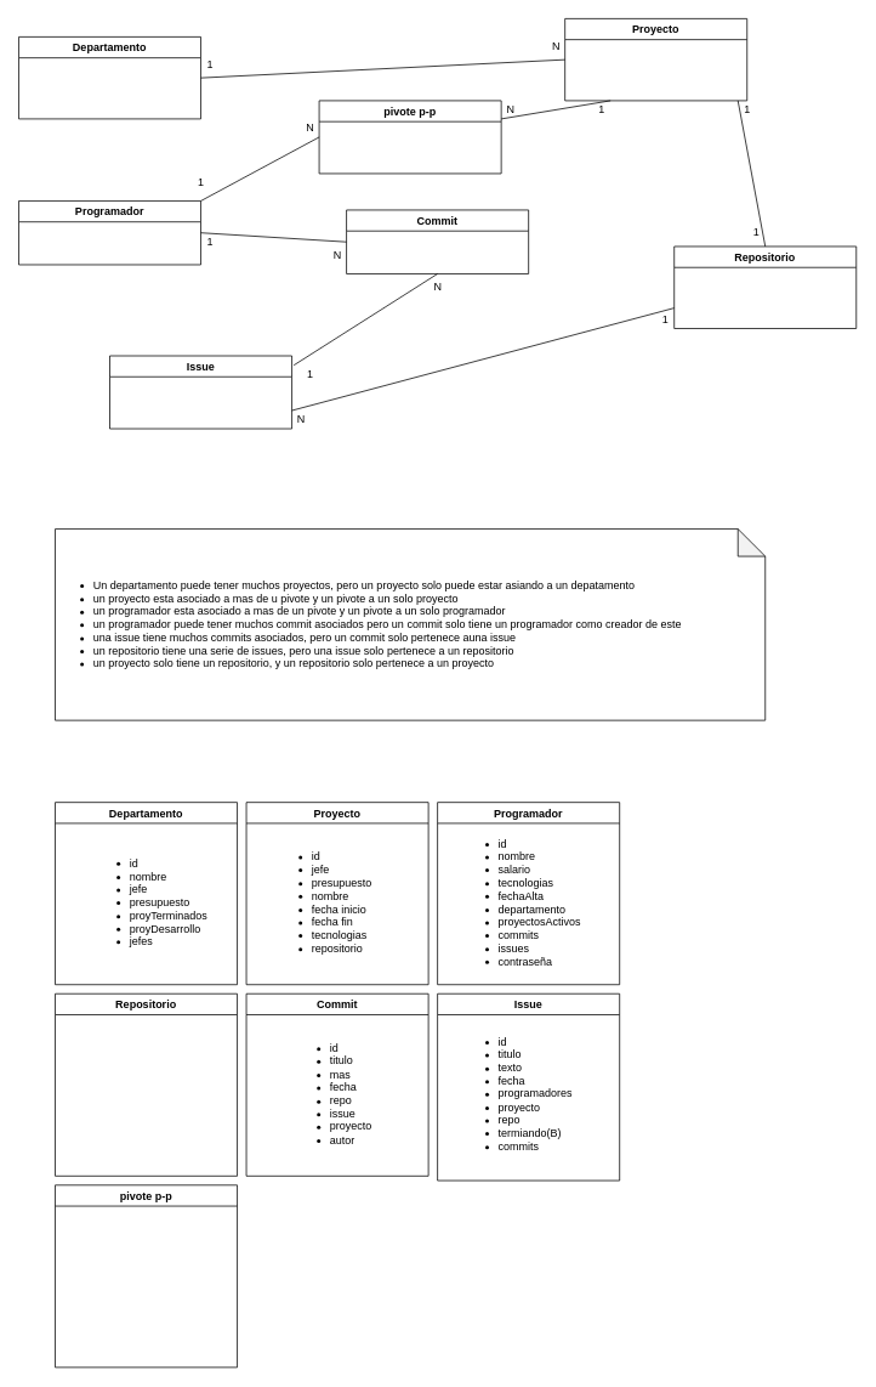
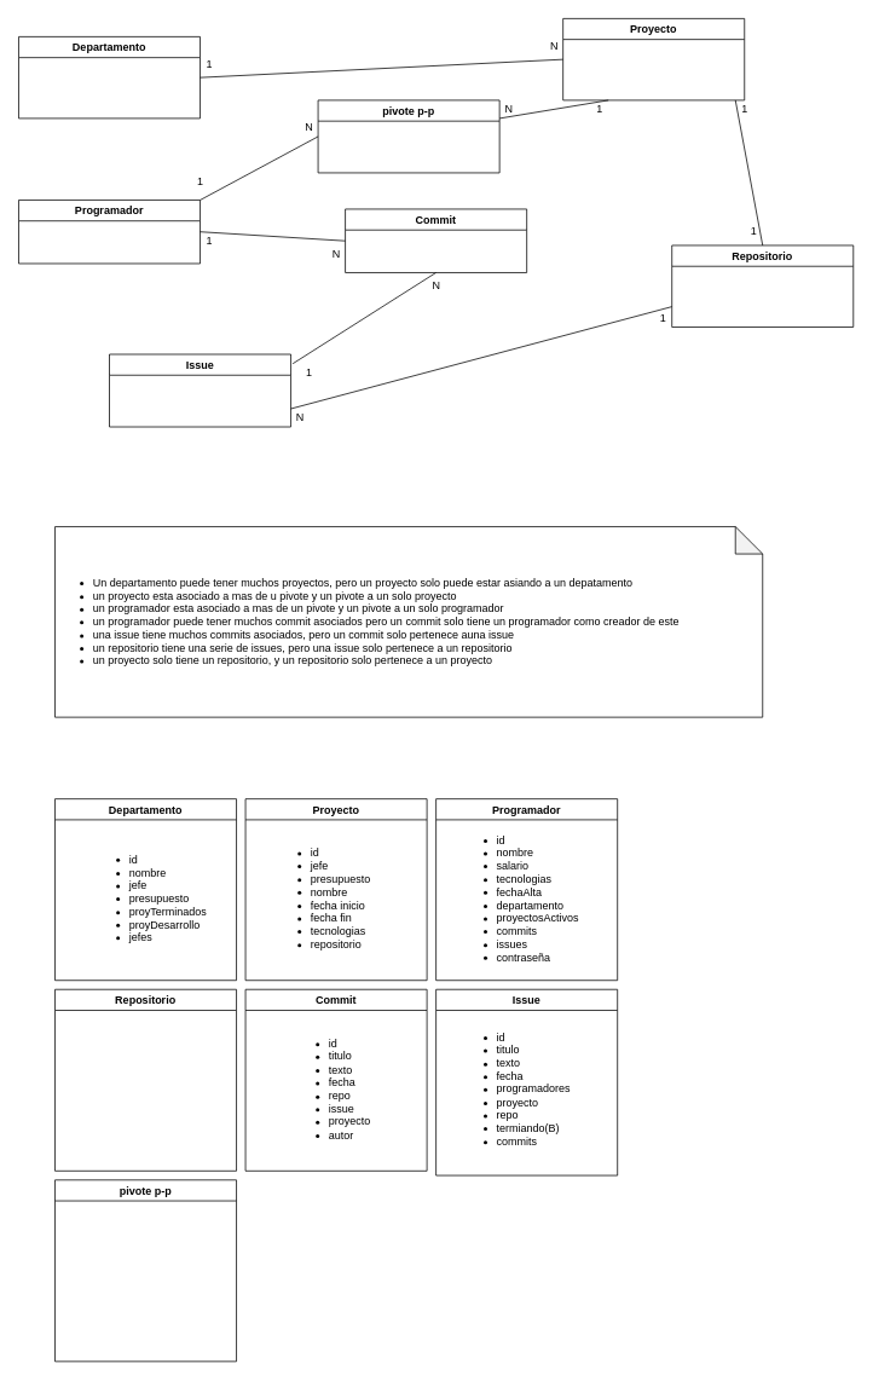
  <mxCell id="0" />
  <mxCell id="1" parent="0" />
  <mxCell id="2" value="Departamento" style="swimlane;" parent="1" vertex="1"><mxGeometry x="20" y="40" width="200" height="90" as="geometry" /></mxCell>
  <mxCell id="3" value="Proyecto" style="swimlane;" parent="1" vertex="1"><mxGeometry x="620" y="20" width="200" height="90" as="geometry" /></mxCell>
  <mxCell id="4" value="" style="endArrow=none;html=1;exitX=1;exitY=0.5;exitDx=0;exitDy=0;entryX=0;entryY=0.5;entryDx=0;entryDy=0;" parent="1" source="2" target="3" edge="1"><mxGeometry width="50" height="50" relative="1" as="geometry"><mxPoint x="250" y="110" as="sourcePoint" /><mxPoint x="300" y="60" as="targetPoint" /></mxGeometry></mxCell>
  <mxCell id="5" value="1" style="text;html=1;align=center;verticalAlign=middle;resizable=0;points=[];autosize=1;strokeColor=none;" parent="1" vertex="1"><mxGeometry x="220" y="60" width="20" height="20" as="geometry" /></mxCell>
  <mxCell id="6" value="N" style="text;html=1;align=center;verticalAlign=middle;resizable=0;points=[];autosize=1;strokeColor=none;" parent="1" vertex="1"><mxGeometry x="600" y="40" width="20" height="20" as="geometry" /></mxCell>
  <mxCell id="7" value="Programador" style="swimlane;" parent="1" vertex="1"><mxGeometry x="20" y="220" width="200" height="70" as="geometry" /></mxCell>
  <mxCell id="8" value="Commit" style="swimlane;" parent="1" vertex="1"><mxGeometry x="380" y="230" width="200" height="70" as="geometry" /></mxCell>
  <mxCell id="9" value="" style="endArrow=none;html=1;exitX=1;exitY=0.5;exitDx=0;exitDy=0;entryX=0;entryY=0.5;entryDx=0;entryDy=0;" parent="1" source="7" target="8" edge="1"><mxGeometry width="50" height="50" relative="1" as="geometry"><mxPoint x="230" y="260" as="sourcePoint" /><mxPoint x="320" y="280" as="targetPoint" /></mxGeometry></mxCell>
  <mxCell id="10" value="1" style="text;html=1;align=center;verticalAlign=middle;resizable=0;points=[];autosize=1;strokeColor=none;" parent="1" vertex="1"><mxGeometry x="220" y="255" width="20" height="20" as="geometry" /></mxCell>
  <mxCell id="11" value="N" style="text;html=1;align=center;verticalAlign=middle;resizable=0;points=[];autosize=1;strokeColor=none;" parent="1" vertex="1"><mxGeometry x="360" y="270" width="20" height="20" as="geometry" /></mxCell>
  <mxCell id="12" value="Issue" style="swimlane;" parent="1" vertex="1"><mxGeometry x="120" y="390" width="200" height="80" as="geometry" /></mxCell>
  <mxCell id="13" value="" style="endArrow=none;html=1;entryX=0.5;entryY=1;entryDx=0;entryDy=0;exitX=1.011;exitY=0.128;exitDx=0;exitDy=0;exitPerimeter=0;" parent="1" source="12" target="8" edge="1"><mxGeometry width="50" height="50" relative="1" as="geometry"><mxPoint x="370" y="390" as="sourcePoint" /><mxPoint x="420" y="340" as="targetPoint" /></mxGeometry></mxCell>
  <mxCell id="14" value="1" style="text;html=1;align=center;verticalAlign=middle;resizable=0;points=[];autosize=1;strokeColor=none;" parent="1" vertex="1"><mxGeometry x="330" y="400" width="20" height="20" as="geometry" /></mxCell>
  <mxCell id="15" value="N" style="text;html=1;align=center;verticalAlign=middle;resizable=0;points=[];autosize=1;strokeColor=none;" parent="1" vertex="1"><mxGeometry x="470" y="305" width="20" height="20" as="geometry" /></mxCell>
  <mxCell id="16" value="Repositorio" style="swimlane;" parent="1" vertex="1"><mxGeometry x="740" y="270" width="200" height="90" as="geometry" /></mxCell>
  <mxCell id="17" value="" style="endArrow=none;html=1;entryX=0.5;entryY=0;entryDx=0;entryDy=0;" parent="1" target="16" edge="1"><mxGeometry width="50" height="50" relative="1" as="geometry"><mxPoint x="810" y="110" as="sourcePoint" /><mxPoint x="740" y="140" as="targetPoint" /></mxGeometry></mxCell>
  <mxCell id="18" value="1" style="text;html=1;align=center;verticalAlign=middle;resizable=0;points=[];autosize=1;strokeColor=none;" parent="1" vertex="1"><mxGeometry x="810" y="110" width="20" height="20" as="geometry" /></mxCell>
  <mxCell id="19" value="1" style="text;html=1;align=center;verticalAlign=middle;resizable=0;points=[];autosize=1;strokeColor=none;" parent="1" vertex="1"><mxGeometry x="820" y="245" width="20" height="20" as="geometry" /></mxCell>
  <mxCell id="20" value="" style="endArrow=none;html=1;exitX=1;exitY=0.75;exitDx=0;exitDy=0;entryX=0;entryY=0.75;entryDx=0;entryDy=0;" parent="1" source="12" target="16" edge="1"><mxGeometry width="50" height="50" relative="1" as="geometry"><mxPoint x="580" y="460" as="sourcePoint" /><mxPoint x="630" y="410" as="targetPoint" /></mxGeometry></mxCell>
  <mxCell id="21" value="1" style="text;html=1;align=center;verticalAlign=middle;resizable=0;points=[];autosize=1;strokeColor=none;" parent="1" vertex="1"><mxGeometry x="720" y="340" width="20" height="20" as="geometry" /></mxCell>
  <mxCell id="22" value="N" style="text;html=1;align=center;verticalAlign=middle;resizable=0;points=[];autosize=1;strokeColor=none;" parent="1" vertex="1"><mxGeometry x="320" y="450" width="20" height="20" as="geometry" /></mxCell>
  <mxCell id="23" value="&lt;ul&gt;&lt;li&gt;Un departamento puede tener muchos proyectos, pero un proyecto solo puede estar asiando a un depatamento&lt;/li&gt;&lt;li&gt;un proyecto esta asociado a mas de u pivote y un pivote a un solo proyecto&lt;/li&gt;&lt;li&gt;un programador esta asociado a mas de un pivote y un pivote a un solo programador&lt;/li&gt;&lt;li&gt;un programador puede tener muchos commit asociados pero un commit solo tiene un programador como creador de este&lt;/li&gt;&lt;li&gt;una issue tiene muchos commits asociados, pero un commit solo pertenece auna issue&lt;/li&gt;&lt;li&gt;un repositorio tiene una serie de issues, pero una issue solo pertenece a un repositorio&lt;/li&gt;&lt;li&gt;un proyecto solo tiene un repositorio, y un repositorio solo pertenece a un proyecto&lt;/li&gt;&lt;/ul&gt;" style="shape=note;whiteSpace=wrap;html=1;backgroundOutline=1;darkOpacity=0.05;align=left;" parent="1" vertex="1"><mxGeometry x="60" y="580" width="780" height="210" as="geometry" /></mxCell>
  <mxCell id="24" value="Departamento" style="swimlane;" parent="1" vertex="1"><mxGeometry x="60" y="880" width="200" height="200" as="geometry" /></mxCell>
  <mxCell id="25" value="&lt;ul&gt;&lt;li&gt;id&lt;/li&gt;&lt;li&gt;nombre&lt;/li&gt;&lt;li&gt;jefe&lt;/li&gt;&lt;li&gt;presupuesto&lt;/li&gt;&lt;li&gt;proyTerminados&lt;/li&gt;&lt;li&gt;proyDesarrollo&lt;/li&gt;&lt;li&gt;jefes&lt;/li&gt;&lt;/ul&gt;" style="text;html=1;align=left;verticalAlign=middle;resizable=0;points=[];autosize=1;strokeColor=none;fillColor=none;" parent="24" vertex="1"><mxGeometry x="40" y="25" width="140" height="170" as="geometry" /></mxCell>
  <mxCell id="26" value="Proyecto" style="swimlane;" parent="1" vertex="1"><mxGeometry x="270" y="880" width="200" height="200" as="geometry" /></mxCell>
  <mxCell id="27" value="&lt;ul&gt;&lt;li&gt;id&lt;/li&gt;&lt;li&gt;jefe&lt;/li&gt;&lt;li&gt;presupuesto&lt;/li&gt;&lt;li&gt;&lt;span&gt;nombre&lt;/span&gt;&lt;br&gt;&lt;/li&gt;&lt;li&gt;fecha inicio&lt;/li&gt;&lt;li&gt;fecha fin&lt;/li&gt;&lt;li&gt;tecnologias&lt;/li&gt;&lt;li&gt;repositorio&lt;/li&gt;&lt;/ul&gt;" style="text;html=1;align=left;verticalAlign=middle;resizable=0;points=[];autosize=1;strokeColor=none;fillColor=none;" parent="26" vertex="1"><mxGeometry x="30" y="40" width="120" height="140" as="geometry" /></mxCell>
  <mxCell id="28" value="Programador" style="swimlane;" parent="1" vertex="1"><mxGeometry x="480" y="880" width="200" height="200" as="geometry" /></mxCell>
  <mxCell id="29" value="&lt;ul&gt;&lt;li&gt;id&lt;/li&gt;&lt;li&gt;nombre&lt;/li&gt;&lt;li&gt;salario&lt;/li&gt;&lt;li&gt;tecnologias&lt;/li&gt;&lt;li&gt;fechaAlta&lt;/li&gt;&lt;li&gt;departamento&lt;/li&gt;&lt;li&gt;proyectosActivos&lt;/li&gt;&lt;li&gt;commits&lt;/li&gt;&lt;li&gt;issues&lt;/li&gt;&lt;li&gt;contraseña&lt;/li&gt;&lt;/ul&gt;" style="text;html=1;align=left;verticalAlign=middle;resizable=0;points=[];autosize=1;strokeColor=none;fillColor=none;" parent="28" vertex="1"><mxGeometry x="25" y="-5" width="150" height="230" as="geometry" /></mxCell>
  <mxCell id="30" value="Repositorio" style="swimlane;" parent="1" vertex="1"><mxGeometry x="60" y="1090" width="200" height="200" as="geometry" /></mxCell>
  <mxCell id="31" value="Commit" style="swimlane;" parent="1" vertex="1"><mxGeometry x="270" y="1090" width="200" height="200" as="geometry" /></mxCell>
  <mxCell id="32" value="Issue" style="swimlane;" parent="1" vertex="1"><mxGeometry x="480" y="1090" width="200" height="205" as="geometry" /></mxCell>
  <mxCell id="33" value="&lt;ul&gt;&lt;li&gt;id&lt;/li&gt;&lt;li&gt;titulo&lt;/li&gt;&lt;li&gt;texto&lt;/li&gt;&lt;li&gt;fecha&lt;/li&gt;&lt;li&gt;programadores&lt;/li&gt;&lt;li&gt;proyecto&lt;/li&gt;&lt;li&gt;repo&lt;/li&gt;&lt;li&gt;termiando(B)&lt;/li&gt;&lt;li&gt;commits&lt;/li&gt;&lt;/ul&gt;" style="text;html=1;align=left;verticalAlign=middle;resizable=0;points=[];autosize=1;strokeColor=none;fillColor=none;" parent="32" vertex="1"><mxGeometry x="25" y="30" width="140" height="160" as="geometry" /></mxCell>
  <mxCell id="34" value="pivote p-p" style="swimlane;" parent="1" vertex="1"><mxGeometry x="60" y="1300" width="200" height="200" as="geometry" /></mxCell>
  <mxCell id="35" value="pivote p-p" style="swimlane;" parent="1" vertex="1"><mxGeometry x="350" y="110" width="200" height="80" as="geometry" /></mxCell>
  <mxCell id="36" value="" style="endArrow=none;html=1;exitX=1;exitY=0;exitDx=0;exitDy=0;entryX=0;entryY=0.5;entryDx=0;entryDy=0;" parent="1" source="7" target="35" edge="1"><mxGeometry width="50" height="50" relative="1" as="geometry"><mxPoint x="230" y="210" as="sourcePoint" /><mxPoint x="340" y="160" as="targetPoint" /></mxGeometry></mxCell>
  <mxCell id="37" value="" style="endArrow=none;html=1;entryX=0.25;entryY=1;entryDx=0;entryDy=0;exitX=1;exitY=0.25;exitDx=0;exitDy=0;" parent="1" source="35" target="3" edge="1"><mxGeometry width="50" height="50" relative="1" as="geometry"><mxPoint x="550" y="180" as="sourcePoint" /><mxPoint x="600" y="130" as="targetPoint" /></mxGeometry></mxCell>
  <mxCell id="38" value="1" style="text;html=1;align=center;verticalAlign=middle;resizable=0;points=[];autosize=1;strokeColor=none;fillColor=none;" parent="1" vertex="1"><mxGeometry x="650" y="110" width="20" height="20" as="geometry" /></mxCell>
  <mxCell id="39" value="N" style="text;html=1;align=center;verticalAlign=middle;resizable=0;points=[];autosize=1;strokeColor=none;fillColor=none;" parent="1" vertex="1"><mxGeometry x="550" y="110" width="20" height="20" as="geometry" /></mxCell>
  <mxCell id="40" value="1" style="text;html=1;align=center;verticalAlign=middle;resizable=0;points=[];autosize=1;strokeColor=none;fillColor=none;" parent="1" vertex="1"><mxGeometry x="210" y="190" width="20" height="20" as="geometry" /></mxCell>
  <mxCell id="41" value="N" style="text;html=1;align=center;verticalAlign=middle;resizable=0;points=[];autosize=1;strokeColor=none;fillColor=none;" parent="1" vertex="1"><mxGeometry x="330" y="130" width="20" height="20" as="geometry" /></mxCell>
- <mxCell id="42" value="&lt;ul&gt;&lt;li&gt;id&lt;/li&gt;&lt;li&gt;titulo&lt;/li&gt;&lt;li&gt;mas&lt;/li&gt;&lt;li&gt;fecha&lt;/li&gt;&lt;li&gt;repo&lt;/li&gt;&lt;li&gt;issue&lt;/li&gt;&lt;li&gt;proyecto&lt;/li&gt;&lt;li&gt;autor&lt;/li&gt;&lt;/ul&gt;" style="text;html=1;align=left;verticalAlign=middle;resizable=0;points=[];autosize=1;strokeColor=none;fillColor=none;" parent="1" vertex="1"><mxGeometry x="320" y="1105" width="100" height="190" as="geometry" /></mxCell>
+ <mxCell id="42" value="&lt;ul&gt;&lt;li&gt;id&lt;/li&gt;&lt;li&gt;titulo&lt;/li&gt;&lt;li&gt;texto&lt;/li&gt;&lt;li&gt;fecha&lt;/li&gt;&lt;li&gt;repo&lt;/li&gt;&lt;li&gt;issue&lt;/li&gt;&lt;li&gt;proyecto&lt;/li&gt;&lt;li&gt;autor&lt;/li&gt;&lt;/ul&gt;" style="text;html=1;align=left;verticalAlign=middle;resizable=0;points=[];autosize=1;strokeColor=none;fillColor=none;" parent="1" vertex="1"><mxGeometry x="320" y="1105" width="100" height="190" as="geometry" /></mxCell>
